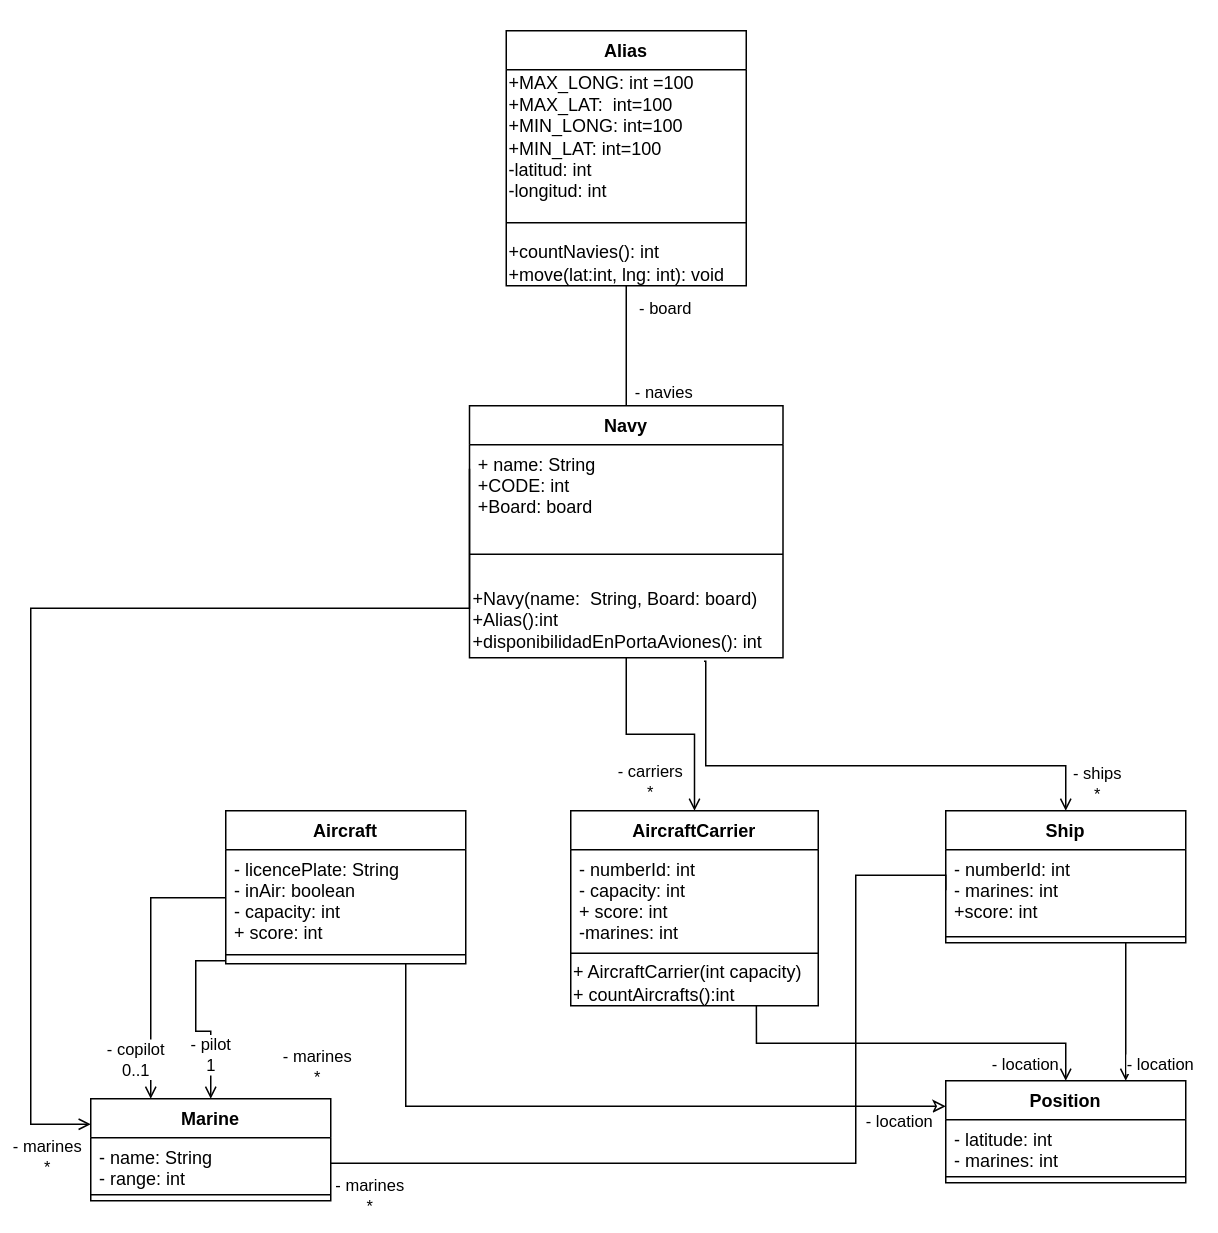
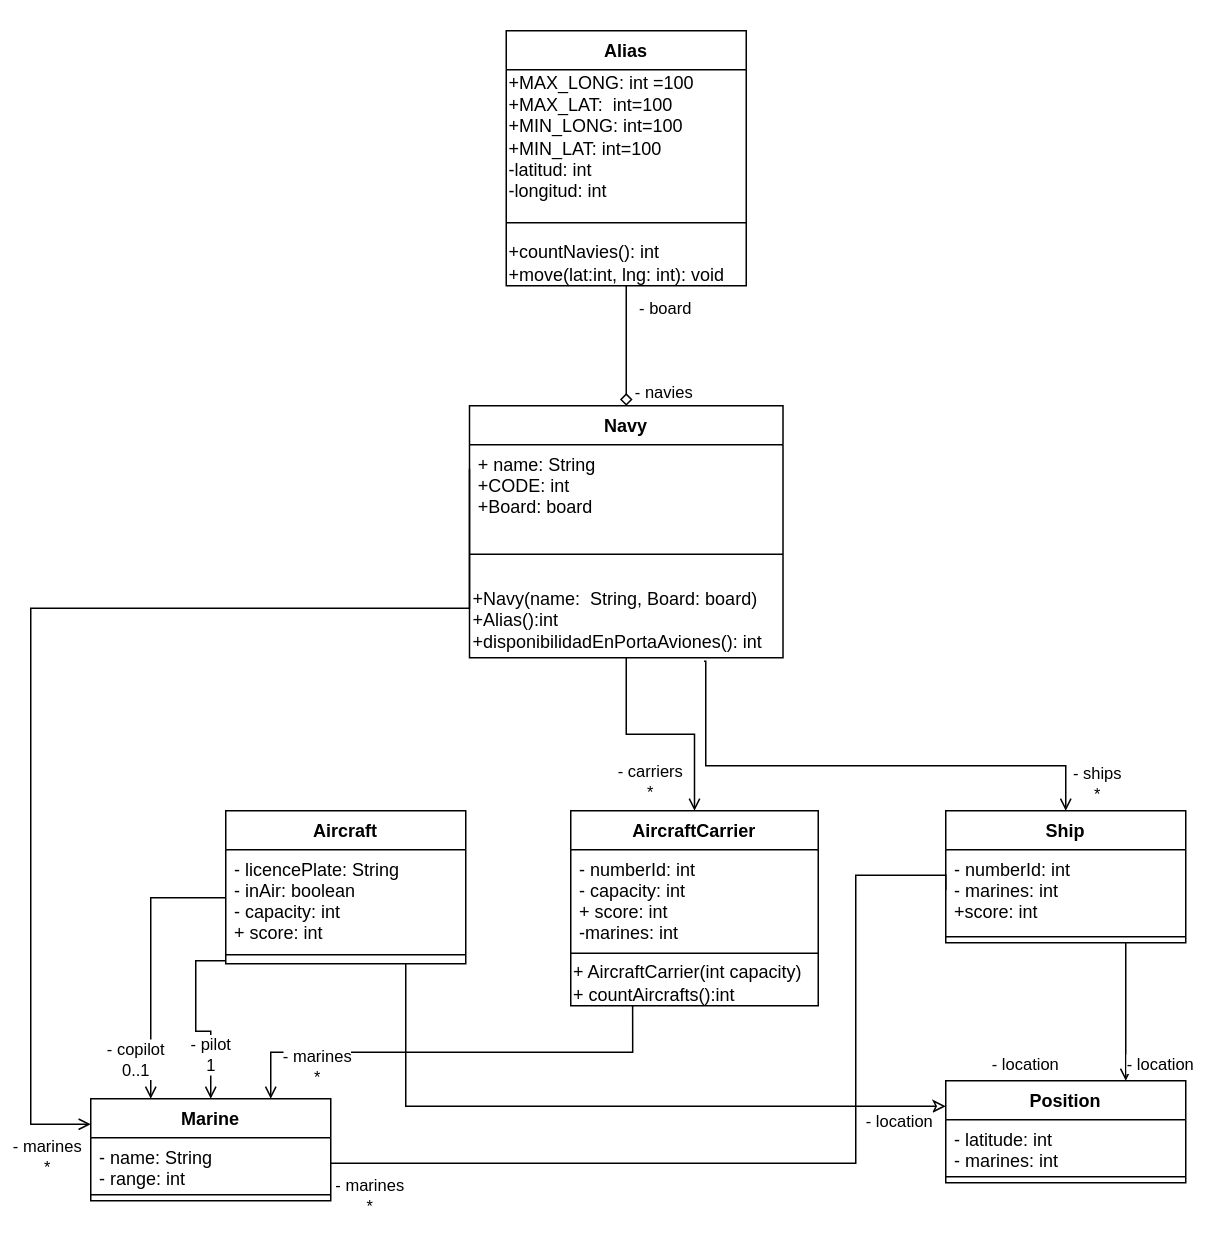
  <mxCell id="0" />
  <mxCell id="1" parent="0" />
- <mxCell id="2" value="- navies" style="edgeStyle=orthogonalEdgeStyle;rounded=0;orthogonalLoop=1;jettySize=auto;html=1;exitX=0.5;exitY=1;exitDx=0;exitDy=0;entryX=0.5;entryY=0;entryDx=0;entryDy=0;endArrow=none;endFill=0;" edge="1" parent="1" source="4" target="14"><mxGeometry x="0.767" y="25" relative="1" as="geometry"><mxPoint as="offset" /></mxGeometry></mxCell>
+ <mxCell id="2" value="- navies" style="edgeStyle=orthogonalEdgeStyle;rounded=0;orthogonalLoop=1;jettySize=auto;html=1;exitX=0.5;exitY=1;exitDx=0;exitDy=0;entryX=0.5;entryY=0;entryDx=0;entryDy=0;endArrow=diamond;endFill=0;" edge="1" parent="1" source="4" target="14"><mxGeometry x="0.767" y="25" relative="1" as="geometry"><mxPoint as="offset" /></mxGeometry></mxCell>
  <mxCell id="3" value="- board" style="edgeLabel;html=1;align=center;verticalAlign=middle;resizable=0;points=[];" vertex="1" connectable="0" parent="2"><mxGeometry x="-0.601" y="2" relative="1" as="geometry"><mxPoint x="23" y="-1.5" as="offset" /></mxGeometry></mxCell>
  <mxCell id="4" value="Alias" style="swimlane;fontStyle=1;align=center;verticalAlign=top;childLayout=stackLayout;horizontal=1;startSize=26;horizontalStack=0;resizeParent=1;resizeParentMax=0;resizeLast=0;collapsible=1;marginBottom=0;" vertex="1" parent="1"><mxGeometry x="337" y="20" width="160" height="170" as="geometry" /></mxCell>
  <mxCell id="5" value="&lt;div&gt;&lt;span&gt;+MAX_LONG: int =100&lt;/span&gt;&lt;/div&gt;&lt;div&gt;&lt;span&gt;+MAX_LAT:&amp;nbsp; int=100&lt;/span&gt;&lt;/div&gt;&lt;div&gt;&lt;span&gt;+MIN_LONG: int=100&lt;/span&gt;&lt;/div&gt;&lt;div&gt;&lt;span&gt;+MIN_LAT: int=100&lt;/span&gt;&lt;/div&gt;&lt;div&gt;&lt;span&gt;-latitud: int&lt;/span&gt;&lt;/div&gt;&lt;div&gt;&lt;span&gt;-longitud: int&lt;/span&gt;&lt;/div&gt;" style="text;html=1;align=left;verticalAlign=middle;resizable=0;points=[];autosize=1;" vertex="1" parent="4"><mxGeometry y="26" width="160" height="90" as="geometry" /></mxCell>
  <mxCell id="6" value="" style="line;strokeWidth=1;fillColor=none;align=left;verticalAlign=middle;spacingTop=-1;spacingLeft=3;spacingRight=3;rotatable=0;labelPosition=right;points=[];portConstraint=eastwest;" vertex="1" parent="4"><mxGeometry y="116" width="160" height="24" as="geometry" /></mxCell>
  <mxCell id="7" value="+countNavies(): int&lt;br&gt;+move(lat:int, lng: int): void" style="text;html=1;align=left;verticalAlign=middle;resizable=0;points=[];autosize=1;" vertex="1" parent="4"><mxGeometry y="140" width="160" height="30" as="geometry" /></mxCell>
  <mxCell id="8" style="edgeStyle=orthogonalEdgeStyle;rounded=0;orthogonalLoop=1;jettySize=auto;html=1;exitX=0.5;exitY=1;exitDx=0;exitDy=0;entryX=0.5;entryY=0;entryDx=0;entryDy=0;endArrow=open;endFill=0;" edge="1" parent="1" source="14" target="26"><mxGeometry relative="1" as="geometry" /></mxCell>
  <mxCell id="9" value="- carriers&lt;br&gt;*" style="edgeLabel;html=1;align=center;verticalAlign=middle;resizable=0;points=[];" vertex="1" connectable="0" parent="8"><mxGeometry x="0.756" y="-2" relative="1" as="geometry"><mxPoint x="-28" y="-2.0" as="offset" /></mxGeometry></mxCell>
  <mxCell id="10" style="edgeStyle=orthogonalEdgeStyle;rounded=0;orthogonalLoop=1;jettySize=auto;html=1;entryX=0.5;entryY=0;entryDx=0;entryDy=0;endArrow=open;endFill=0;exitX=0.748;exitY=1.046;exitDx=0;exitDy=0;exitPerimeter=0;" edge="1" parent="1" source="17" target="31"><mxGeometry relative="1" as="geometry"><Array as="points"><mxPoint x="470" y="440" /><mxPoint x="470" y="510" /><mxPoint x="710" y="510" /></Array><mxPoint x="470" y="498" as="sourcePoint" /></mxGeometry></mxCell>
  <mxCell id="11" value="- ships&lt;br&gt;*" style="edgeLabel;html=1;align=center;verticalAlign=middle;resizable=0;points=[];" vertex="1" connectable="0" parent="10"><mxGeometry x="0.855" y="2" relative="1" as="geometry"><mxPoint x="18" y="6.0" as="offset" /></mxGeometry></mxCell>
  <mxCell id="12" style="edgeStyle=orthogonalEdgeStyle;rounded=0;orthogonalLoop=1;jettySize=auto;html=1;exitX=0;exitY=0.25;exitDx=0;exitDy=0;entryX=0;entryY=0.25;entryDx=0;entryDy=0;endArrow=open;endFill=0;" edge="1" parent="1" source="14" target="34"><mxGeometry relative="1" as="geometry"><Array as="points"><mxPoint x="20" y="405" /><mxPoint x="20" y="749" /></Array></mxGeometry></mxCell>
  <mxCell id="13" value="- marines&lt;br&gt;*" style="edgeLabel;html=1;align=center;verticalAlign=middle;resizable=0;points=[];" vertex="1" connectable="0" parent="12"><mxGeometry x="0.906" relative="1" as="geometry"><mxPoint x="222" y="47" as="offset" /></mxGeometry></mxCell>
  <mxCell id="14" value="Navy" style="swimlane;fontStyle=1;align=center;verticalAlign=top;childLayout=stackLayout;horizontal=1;startSize=26;horizontalStack=0;resizeParent=1;resizeParentMax=0;resizeLast=0;collapsible=1;marginBottom=0;" vertex="1" parent="1"><mxGeometry x="312.5" y="270" width="209" height="168" as="geometry" /></mxCell>
  <mxCell id="15" value="+ name: String&#10;+CODE: int&#10;+Board: board " style="text;strokeColor=none;fillColor=none;align=left;verticalAlign=top;spacingLeft=4;spacingRight=4;overflow=hidden;rotatable=0;points=[[0,0.5],[1,0.5]];portConstraint=eastwest;" vertex="1" parent="14"><mxGeometry y="26" width="209" height="54" as="geometry" /></mxCell>
  <mxCell id="16" value="" style="line;strokeWidth=1;fillColor=none;align=left;verticalAlign=middle;spacingTop=-1;spacingLeft=3;spacingRight=3;rotatable=0;labelPosition=right;points=[];portConstraint=eastwest;" vertex="1" parent="14"><mxGeometry y="80" width="209" height="38" as="geometry" /></mxCell>
  <mxCell id="17" value="+Navy(name:&amp;nbsp; String, Board: board)&lt;br&gt;+Alias():int&amp;nbsp;&lt;br&gt;+disponibilidadEnPortaAviones(): int" style="text;html=1;align=left;verticalAlign=middle;resizable=0;points=[];autosize=1;" vertex="1" parent="14"><mxGeometry y="118" width="209" height="50" as="geometry" /></mxCell>
  <mxCell id="18" style="edgeStyle=orthogonalEdgeStyle;rounded=0;orthogonalLoop=1;jettySize=auto;html=1;exitX=0.75;exitY=1;exitDx=0;exitDy=0;entryX=0;entryY=0.25;entryDx=0;entryDy=0;endArrow=classic;endFill=0;" edge="1" parent="1" source="21" target="37"><mxGeometry relative="1" as="geometry" /></mxCell>
  <mxCell id="19" value="- location" style="edgeLabel;html=1;align=center;verticalAlign=middle;resizable=0;points=[];" vertex="1" connectable="0" parent="18"><mxGeometry x="0.861" y="1" relative="1" as="geometry"><mxPoint y="10" as="offset" /></mxGeometry></mxCell>
  <mxCell id="20" style="edgeStyle=orthogonalEdgeStyle;rounded=0;orthogonalLoop=1;jettySize=auto;html=1;entryX=0.5;entryY=0;entryDx=0;entryDy=0;endArrow=open;endFill=0;" edge="1" parent="1" target="34"><mxGeometry relative="1" as="geometry"><mxPoint x="150" y="640" as="sourcePoint" /><Array as="points"><mxPoint x="130" y="640" /><mxPoint x="130" y="687" /><mxPoint x="140" y="687" /></Array></mxGeometry></mxCell>
  <mxCell id="21" value="Aircraft" style="swimlane;fontStyle=1;align=center;verticalAlign=top;childLayout=stackLayout;horizontal=1;startSize=26;horizontalStack=0;resizeParent=1;resizeParentMax=0;resizeLast=0;collapsible=1;marginBottom=0;" vertex="1" parent="1"><mxGeometry x="150" y="540" width="160" height="102" as="geometry" /></mxCell>
  <mxCell id="22" value="- licencePlate: String&#10;- inAir: boolean&#10;- capacity: int&#10;+ score: int" style="text;strokeColor=none;fillColor=none;align=left;verticalAlign=top;spacingLeft=4;spacingRight=4;overflow=hidden;rotatable=0;points=[[0,0.5],[1,0.5]];portConstraint=eastwest;" vertex="1" parent="21"><mxGeometry y="26" width="160" height="64" as="geometry" /></mxCell>
  <mxCell id="23" value="" style="line;strokeWidth=1;fillColor=none;align=left;verticalAlign=middle;spacingTop=-1;spacingLeft=3;spacingRight=3;rotatable=0;labelPosition=right;points=[];portConstraint=eastwest;" vertex="1" parent="21"><mxGeometry y="90" width="160" height="12" as="geometry" /></mxCell>
- <mxCell id="24" style="edgeStyle=orthogonalEdgeStyle;rounded=0;orthogonalLoop=1;jettySize=auto;html=1;exitX=0.75;exitY=1;exitDx=0;exitDy=0;endArrow=open;endFill=0;" edge="1" parent="1" source="26" target="37"><mxGeometry relative="1" as="geometry" /></mxCell>
+ <mxCell id="25" style="edgeStyle=orthogonalEdgeStyle;rounded=0;orthogonalLoop=1;jettySize=auto;html=1;exitX=0.25;exitY=1;exitDx=0;exitDy=0;entryX=0.75;entryY=0;entryDx=0;entryDy=0;endArrow=open;endFill=0;" edge="1" parent="1" source="26" target="34"><mxGeometry relative="1" as="geometry" /></mxCell>
  <mxCell id="26" value="AircraftCarrier&#10;" style="swimlane;fontStyle=1;align=center;verticalAlign=top;childLayout=stackLayout;horizontal=1;startSize=26;horizontalStack=0;resizeParent=1;resizeParentMax=0;resizeLast=0;collapsible=1;marginBottom=0;" vertex="1" parent="1"><mxGeometry x="380" y="540" width="165" height="130" as="geometry" /></mxCell>
  <mxCell id="27" value="- numberId: int&#10;- capacity: int&#10;+ score: int&#10;-marines: int" style="text;strokeColor=none;fillColor=none;align=left;verticalAlign=top;spacingLeft=4;spacingRight=4;overflow=hidden;rotatable=0;points=[[0,0.5],[1,0.5]];portConstraint=eastwest;" vertex="1" parent="26"><mxGeometry y="26" width="165" height="64" as="geometry" /></mxCell>
  <mxCell id="28" value="" style="line;strokeWidth=1;fillColor=none;align=left;verticalAlign=middle;spacingTop=-1;spacingLeft=3;spacingRight=3;rotatable=0;labelPosition=right;points=[];portConstraint=eastwest;" vertex="1" parent="26"><mxGeometry y="90" width="165" height="10" as="geometry" /></mxCell>
  <mxCell id="29" value="+ AircraftCarrier(int capacity)&lt;br&gt;+ countAircrafts():int" style="text;html=1;align=left;verticalAlign=middle;resizable=0;points=[];autosize=1;" vertex="1" parent="26"><mxGeometry y="100" width="165" height="30" as="geometry" /></mxCell>
  <mxCell id="30" style="edgeStyle=orthogonalEdgeStyle;rounded=0;orthogonalLoop=1;jettySize=auto;html=1;exitX=0.75;exitY=1;exitDx=0;exitDy=0;entryX=0.75;entryY=0;entryDx=0;entryDy=0;endArrow=open;endFill=0;" edge="1" parent="1" source="31" target="37"><mxGeometry relative="1" as="geometry" /></mxCell>
  <mxCell id="31" value="Ship" style="swimlane;fontStyle=1;align=center;verticalAlign=top;childLayout=stackLayout;horizontal=1;startSize=26;horizontalStack=0;resizeParent=1;resizeParentMax=0;resizeLast=0;collapsible=1;marginBottom=0;" vertex="1" parent="1"><mxGeometry x="630" y="540" width="160" height="88" as="geometry" /></mxCell>
  <mxCell id="32" value="- numberId: int&#10;- marines: int&#10;+score: int" style="text;strokeColor=none;fillColor=none;align=left;verticalAlign=top;spacingLeft=4;spacingRight=4;overflow=hidden;rotatable=0;points=[[0,0.5],[1,0.5]];portConstraint=eastwest;" vertex="1" parent="31"><mxGeometry y="26" width="160" height="54" as="geometry" /></mxCell>
  <mxCell id="33" value="" style="line;strokeWidth=1;fillColor=none;align=left;verticalAlign=middle;spacingTop=-1;spacingLeft=3;spacingRight=3;rotatable=0;labelPosition=right;points=[];portConstraint=eastwest;" vertex="1" parent="31"><mxGeometry y="80" width="160" height="8" as="geometry" /></mxCell>
  <mxCell id="34" value="Marine" style="swimlane;fontStyle=1;align=center;verticalAlign=top;childLayout=stackLayout;horizontal=1;startSize=26;horizontalStack=0;resizeParent=1;resizeParentMax=0;resizeLast=0;collapsible=1;marginBottom=0;" vertex="1" parent="1"><mxGeometry x="60" y="732" width="160" height="68" as="geometry" /></mxCell>
  <mxCell id="35" value="- name: String&#10;- range: int" style="text;strokeColor=none;fillColor=none;align=left;verticalAlign=top;spacingLeft=4;spacingRight=4;overflow=hidden;rotatable=0;points=[[0,0.5],[1,0.5]];portConstraint=eastwest;" vertex="1" parent="34"><mxGeometry y="26" width="160" height="34" as="geometry" /></mxCell>
  <mxCell id="36" value="" style="line;strokeWidth=1;fillColor=none;align=left;verticalAlign=middle;spacingTop=-1;spacingLeft=3;spacingRight=3;rotatable=0;labelPosition=right;points=[];portConstraint=eastwest;" vertex="1" parent="34"><mxGeometry y="60" width="160" height="8" as="geometry" /></mxCell>
  <mxCell id="37" value="Position" style="swimlane;fontStyle=1;align=center;verticalAlign=top;childLayout=stackLayout;horizontal=1;startSize=26;horizontalStack=0;resizeParent=1;resizeParentMax=0;resizeLast=0;collapsible=1;marginBottom=0;" vertex="1" parent="1"><mxGeometry x="630" y="720" width="160" height="68" as="geometry" /></mxCell>
  <mxCell id="38" value="- latitude: int&#10;- marines: int" style="text;strokeColor=none;fillColor=none;align=left;verticalAlign=top;spacingLeft=4;spacingRight=4;overflow=hidden;rotatable=0;points=[[0,0.5],[1,0.5]];portConstraint=eastwest;" vertex="1" parent="37"><mxGeometry y="26" width="160" height="34" as="geometry" /></mxCell>
  <mxCell id="39" value="" style="line;strokeWidth=1;fillColor=none;align=left;verticalAlign=middle;spacingTop=-1;spacingLeft=3;spacingRight=3;rotatable=0;labelPosition=right;points=[];portConstraint=eastwest;" vertex="1" parent="37"><mxGeometry y="60" width="160" height="8" as="geometry" /></mxCell>
  <mxCell id="40" style="edgeStyle=orthogonalEdgeStyle;rounded=0;orthogonalLoop=1;jettySize=auto;html=1;entryX=1;entryY=0.5;entryDx=0;entryDy=0;endArrow=none;endFill=0;exitX=0;exitY=0.5;exitDx=0;exitDy=0;" edge="1" parent="1" source="32" target="35"><mxGeometry relative="1" as="geometry"><mxPoint x="610" y="570" as="sourcePoint" /><Array as="points"><mxPoint x="570" y="583" /><mxPoint x="570" y="775" /></Array></mxGeometry></mxCell>
  <mxCell id="41" style="edgeStyle=orthogonalEdgeStyle;rounded=0;orthogonalLoop=1;jettySize=auto;html=1;exitX=0;exitY=0.5;exitDx=0;exitDy=0;entryX=0.25;entryY=0;entryDx=0;entryDy=0;endArrow=open;endFill=0;" edge="1" parent="1" source="22" target="34"><mxGeometry relative="1" as="geometry" /></mxCell>
  <mxCell id="42" value="- pilot&lt;br&gt;1" style="edgeLabel;html=1;align=center;verticalAlign=middle;resizable=0;points=[];" vertex="1" connectable="0" parent="41"><mxGeometry x="0.773" y="-2" relative="1" as="geometry"><mxPoint x="42" y="-9" as="offset" /></mxGeometry></mxCell>
  <mxCell id="43" value="- copilot&lt;br&gt;0..1" style="edgeLabel;html=1;align=center;verticalAlign=middle;resizable=0;points=[];" vertex="1" connectable="0" parent="41"><mxGeometry x="0.349" relative="1" as="geometry"><mxPoint x="-10" y="33" as="offset" /></mxGeometry></mxCell>
  <mxCell id="44" value="- marines&lt;br&gt;*" style="edgeLabel;html=1;align=center;verticalAlign=middle;resizable=0;points=[];" vertex="1" connectable="0" parent="1"><mxGeometry x="30" y="770" as="geometry" /></mxCell>
  <mxCell id="45" value="- marines&lt;br&gt;*" style="edgeLabel;html=1;align=center;verticalAlign=middle;resizable=0;points=[];" vertex="1" connectable="0" parent="1"><mxGeometry x="210" y="710" as="geometry" /></mxCell>
  <mxCell id="46" value="- location" style="edgeLabel;html=1;align=center;verticalAlign=middle;resizable=0;points=[];" vertex="1" connectable="0" parent="1"><mxGeometry x="610" y="754" as="geometry"><mxPoint x="72" y="-46" as="offset" /></mxGeometry></mxCell>
  <mxCell id="47" value="- location" style="edgeLabel;html=1;align=center;verticalAlign=middle;resizable=0;points=[];" vertex="1" connectable="0" parent="1"><mxGeometry x="700" y="754" as="geometry"><mxPoint x="72" y="-46" as="offset" /></mxGeometry></mxCell>
